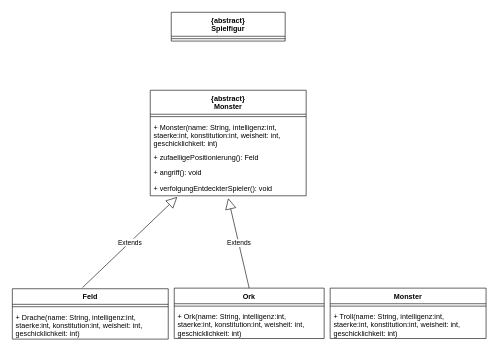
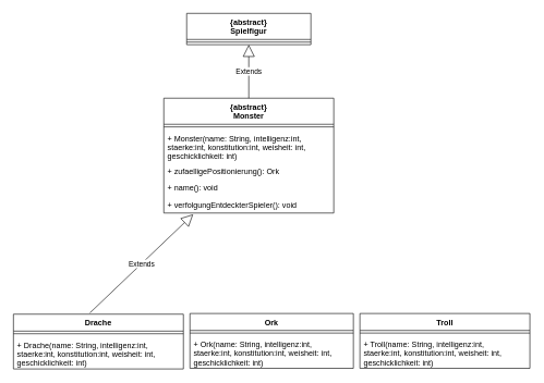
  <mxCell id="0" />
  <mxCell id="1" parent="0" />
  <mxCell id="2" value="{abstract}&#10;Monster" style="swimlane;fontStyle=1;align=center;verticalAlign=top;childLayout=stackLayout;horizontal=1;startSize=40;horizontalStack=0;resizeParent=1;resizeParentMax=0;resizeLast=0;collapsible=1;marginBottom=0;" vertex="1" parent="1"><mxGeometry x="250" y="150" width="260" height="176" as="geometry" /></mxCell>
  <mxCell id="3" value="" style="line;strokeWidth=1;fillColor=none;align=left;verticalAlign=middle;spacingTop=-1;spacingLeft=3;spacingRight=3;rotatable=0;labelPosition=right;points=[];portConstraint=eastwest;strokeColor=inherit;" vertex="1" parent="2"><mxGeometry y="40" width="260" height="8" as="geometry" /></mxCell>
  <mxCell id="4" value="+ Monster(name: String, intelligenz:int,&#10;staerke:int, konstitution:int, weisheit: int,&#10;geschicklichkeit: int)" style="text;strokeColor=none;fillColor=none;align=left;verticalAlign=top;spacingLeft=4;spacingRight=4;overflow=hidden;rotatable=0;points=[[0,0.5],[1,0.5]];portConstraint=eastwest;" vertex="1" parent="2"><mxGeometry y="48" width="260" height="50" as="geometry" /></mxCell>
- <mxCell id="5" value="+ zufaelligePositionierung(): Feld" style="text;strokeColor=none;fillColor=none;align=left;verticalAlign=top;spacingLeft=4;spacingRight=4;overflow=hidden;rotatable=0;points=[[0,0.5],[1,0.5]];portConstraint=eastwest;" vertex="1" parent="2"><mxGeometry y="98" width="260" height="26" as="geometry" /></mxCell>
- <mxCell id="6" value="+ angriff(): void" style="text;strokeColor=none;fillColor=none;align=left;verticalAlign=top;spacingLeft=4;spacingRight=4;overflow=hidden;rotatable=0;points=[[0,0.5],[1,0.5]];portConstraint=eastwest;" vertex="1" parent="2"><mxGeometry y="124" width="260" height="26" as="geometry" /></mxCell>
+ <mxCell id="5" value="+ zufaelligePositionierung(): Ork" style="text;strokeColor=none;fillColor=none;align=left;verticalAlign=top;spacingLeft=4;spacingRight=4;overflow=hidden;rotatable=0;points=[[0,0.5],[1,0.5]];portConstraint=eastwest;" vertex="1" parent="2"><mxGeometry y="98" width="260" height="26" as="geometry" /></mxCell>
+ <mxCell id="6" value="+ name(): void" style="text;strokeColor=none;fillColor=none;align=left;verticalAlign=top;spacingLeft=4;spacingRight=4;overflow=hidden;rotatable=0;points=[[0,0.5],[1,0.5]];portConstraint=eastwest;" vertex="1" parent="2"><mxGeometry y="124" width="260" height="26" as="geometry" /></mxCell>
  <mxCell id="7" value="+ verfolgungEntdeckterSpieler(): void" style="text;strokeColor=none;fillColor=none;align=left;verticalAlign=top;spacingLeft=4;spacingRight=4;overflow=hidden;rotatable=0;points=[[0,0.5],[1,0.5]];portConstraint=eastwest;" vertex="1" parent="2"><mxGeometry y="150" width="260" height="26" as="geometry" /></mxCell>
  <mxCell id="8" value="{abstract}&#10;Spielfigur" style="swimlane;fontStyle=1;align=center;verticalAlign=top;childLayout=stackLayout;horizontal=1;startSize=40;horizontalStack=0;resizeParent=1;resizeParentMax=0;resizeLast=0;collapsible=1;marginBottom=0;" vertex="1" parent="1"><mxGeometry x="285" y="20" width="190" height="48" as="geometry" /></mxCell>
  <mxCell id="9" value="" style="line;strokeWidth=1;fillColor=none;align=left;verticalAlign=middle;spacingTop=-1;spacingLeft=3;spacingRight=3;rotatable=0;labelPosition=right;points=[];portConstraint=eastwest;strokeColor=inherit;" vertex="1" parent="8"><mxGeometry y="40" width="190" height="8" as="geometry" /></mxCell>
- <mxCell id="11" value="Feld" style="swimlane;fontStyle=1;align=center;verticalAlign=top;childLayout=stackLayout;horizontal=1;startSize=26;horizontalStack=0;resizeParent=1;resizeParentMax=0;resizeLast=0;collapsible=1;marginBottom=0;" vertex="1" parent="1"><mxGeometry x="20" y="481" width="260" height="84" as="geometry" /></mxCell>
+ <mxCell id="10" value="Extends" style="endArrow=block;endSize=16;endFill=0;html=1;rounded=0;exitX=0.5;exitY=0;exitDx=0;exitDy=0;entryX=0.5;entryY=1;entryDx=0;entryDy=0;" edge="1" parent="1" source="2" target="8"><mxGeometry width="160" relative="1" as="geometry"><mxPoint x="150" y="240" as="sourcePoint" /><mxPoint x="200" y="90" as="targetPoint" /></mxGeometry></mxCell>
+ <mxCell id="11" value="Drache" style="swimlane;fontStyle=1;align=center;verticalAlign=top;childLayout=stackLayout;horizontal=1;startSize=26;horizontalStack=0;resizeParent=1;resizeParentMax=0;resizeLast=0;collapsible=1;marginBottom=0;" vertex="1" parent="1"><mxGeometry x="20" y="481" width="260" height="84" as="geometry" /></mxCell>
  <mxCell id="12" value="" style="line;strokeWidth=1;fillColor=none;align=left;verticalAlign=middle;spacingTop=-1;spacingLeft=3;spacingRight=3;rotatable=0;labelPosition=right;points=[];portConstraint=eastwest;strokeColor=inherit;" vertex="1" parent="11"><mxGeometry y="26" width="260" height="8" as="geometry" /></mxCell>
  <mxCell id="13" value="+ Drache(name: String, intelligenz:int,&#10;staerke:int, konstitution:int, weisheit: int,&#10;geschicklichkeit: int)" style="text;strokeColor=none;fillColor=none;align=left;verticalAlign=top;spacingLeft=4;spacingRight=4;overflow=hidden;rotatable=0;points=[[0,0.5],[1,0.5]];portConstraint=eastwest;" vertex="1" parent="11"><mxGeometry y="34" width="260" height="50" as="geometry" /></mxCell>
  <mxCell id="14" value="Ork" style="swimlane;fontStyle=1;align=center;verticalAlign=top;childLayout=stackLayout;horizontal=1;startSize=26;horizontalStack=0;resizeParent=1;resizeParentMax=0;resizeLast=0;collapsible=1;marginBottom=0;" vertex="1" parent="1"><mxGeometry x="290" y="480" width="250" height="84" as="geometry" /></mxCell>
  <mxCell id="15" value="" style="line;strokeWidth=1;fillColor=none;align=left;verticalAlign=middle;spacingTop=-1;spacingLeft=3;spacingRight=3;rotatable=0;labelPosition=right;points=[];portConstraint=eastwest;strokeColor=inherit;" vertex="1" parent="14"><mxGeometry y="26" width="250" height="8" as="geometry" /></mxCell>
  <mxCell id="16" value="+ Ork(name: String, intelligenz:int,&#10;staerke:int, konstitution:int, weisheit: int,&#10;geschicklichkeit: int)" style="text;strokeColor=none;fillColor=none;align=left;verticalAlign=top;spacingLeft=4;spacingRight=4;overflow=hidden;rotatable=0;points=[[0,0.5],[1,0.5]];portConstraint=eastwest;" vertex="1" parent="14"><mxGeometry y="34" width="250" height="50" as="geometry" /></mxCell>
- <mxCell id="17" value="Monster" style="swimlane;fontStyle=1;align=center;verticalAlign=top;childLayout=stackLayout;horizontal=1;startSize=26;horizontalStack=0;resizeParent=1;resizeParentMax=0;resizeLast=0;collapsible=1;marginBottom=0;" vertex="1" parent="1"><mxGeometry x="550" y="480" width="260" height="84" as="geometry" /></mxCell>
+ <mxCell id="17" value="Troll" style="swimlane;fontStyle=1;align=center;verticalAlign=top;childLayout=stackLayout;horizontal=1;startSize=26;horizontalStack=0;resizeParent=1;resizeParentMax=0;resizeLast=0;collapsible=1;marginBottom=0;" vertex="1" parent="1"><mxGeometry x="550" y="480" width="260" height="84" as="geometry" /></mxCell>
  <mxCell id="18" value="" style="line;strokeWidth=1;fillColor=none;align=left;verticalAlign=middle;spacingTop=-1;spacingLeft=3;spacingRight=3;rotatable=0;labelPosition=right;points=[];portConstraint=eastwest;strokeColor=inherit;" vertex="1" parent="17"><mxGeometry y="26" width="260" height="8" as="geometry" /></mxCell>
  <mxCell id="19" value="+ Troll(name: String, intelligenz:int,&#10;staerke:int, konstitution:int, weisheit: int,&#10;geschicklichkeit: int)" style="text;strokeColor=none;fillColor=none;align=left;verticalAlign=top;spacingLeft=4;spacingRight=4;overflow=hidden;rotatable=0;points=[[0,0.5],[1,0.5]];portConstraint=eastwest;" vertex="1" parent="17"><mxGeometry y="34" width="260" height="50" as="geometry" /></mxCell>
  <mxCell id="20" value="Extends" style="endArrow=block;endSize=16;endFill=0;html=1;rounded=0;exitX=0.45;exitY=-0.023;exitDx=0;exitDy=0;exitPerimeter=0;entryX=0.173;entryY=1.077;entryDx=0;entryDy=0;entryPerimeter=0;" edge="1" parent="1" source="11" target="7"><mxGeometry width="160" relative="1" as="geometry"><mxPoint x="290" y="160" as="sourcePoint" /><mxPoint x="210" y="100" as="targetPoint" /></mxGeometry></mxCell>
- <mxCell id="21" value="Extends" style="endArrow=block;endSize=16;endFill=0;html=1;rounded=0;exitX=0.5;exitY=0;exitDx=0;exitDy=0;entryX=0.5;entryY=1.154;entryDx=0;entryDy=0;entryPerimeter=0;" edge="1" parent="1" source="14" target="7"><mxGeometry width="160" relative="1" as="geometry"><mxPoint x="300" y="170" as="sourcePoint" /><mxPoint x="220" y="110" as="targetPoint" /></mxGeometry></mxCell>
